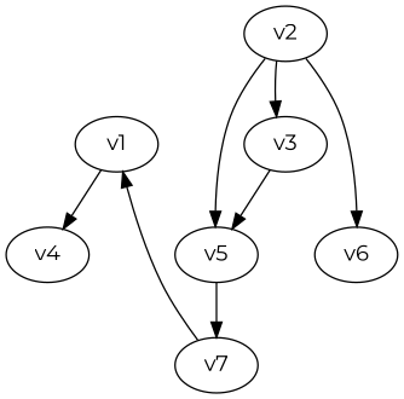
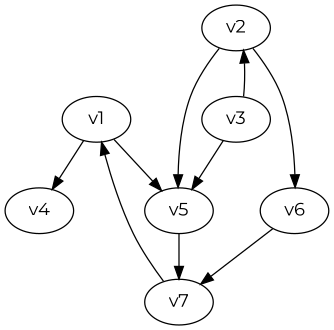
  digraph {
    fontname=Montserrat
    node [fontname=Montserrat]
    edge [fontname=Montserrat]
    v1
    v4
    v5
    v7
    v6
    v2
    v3
    v1 -> v4
+   v1 -> v5
    v5 -> v7
    v7 -> v1
+   v6 -> v7
    v2 -> v5
    v2 -> v6
-   v2 -> v3
+   v3 -> v2
    v3 -> v5
  }
